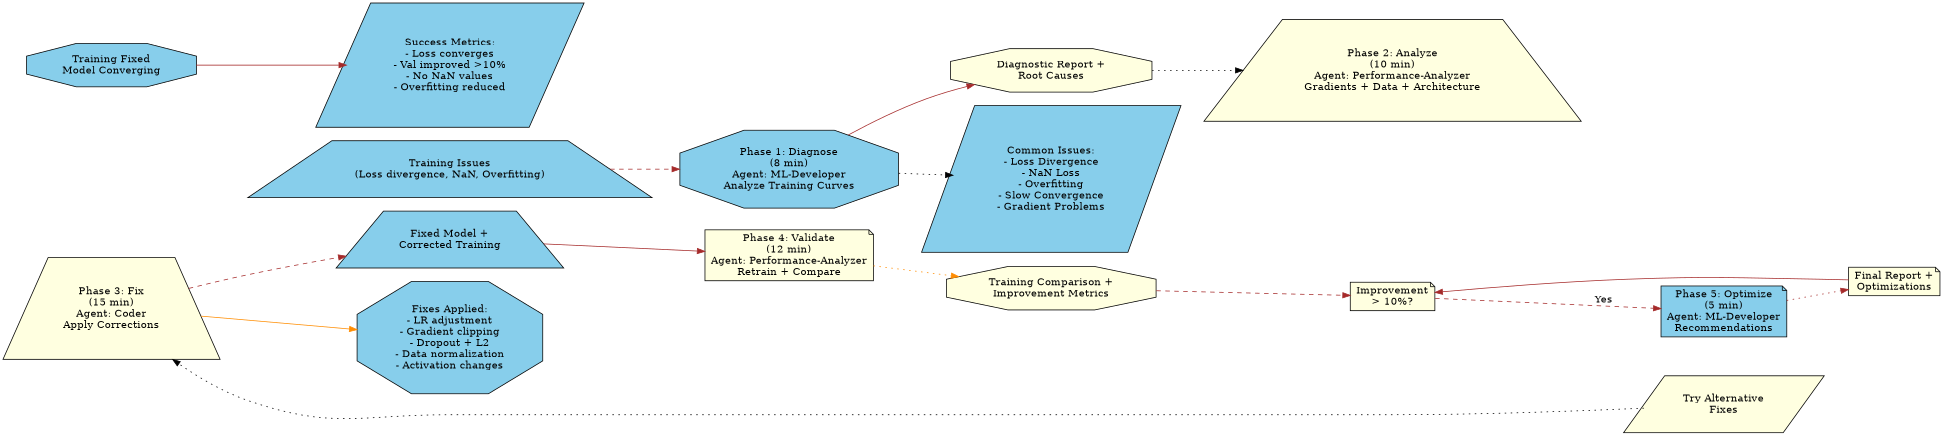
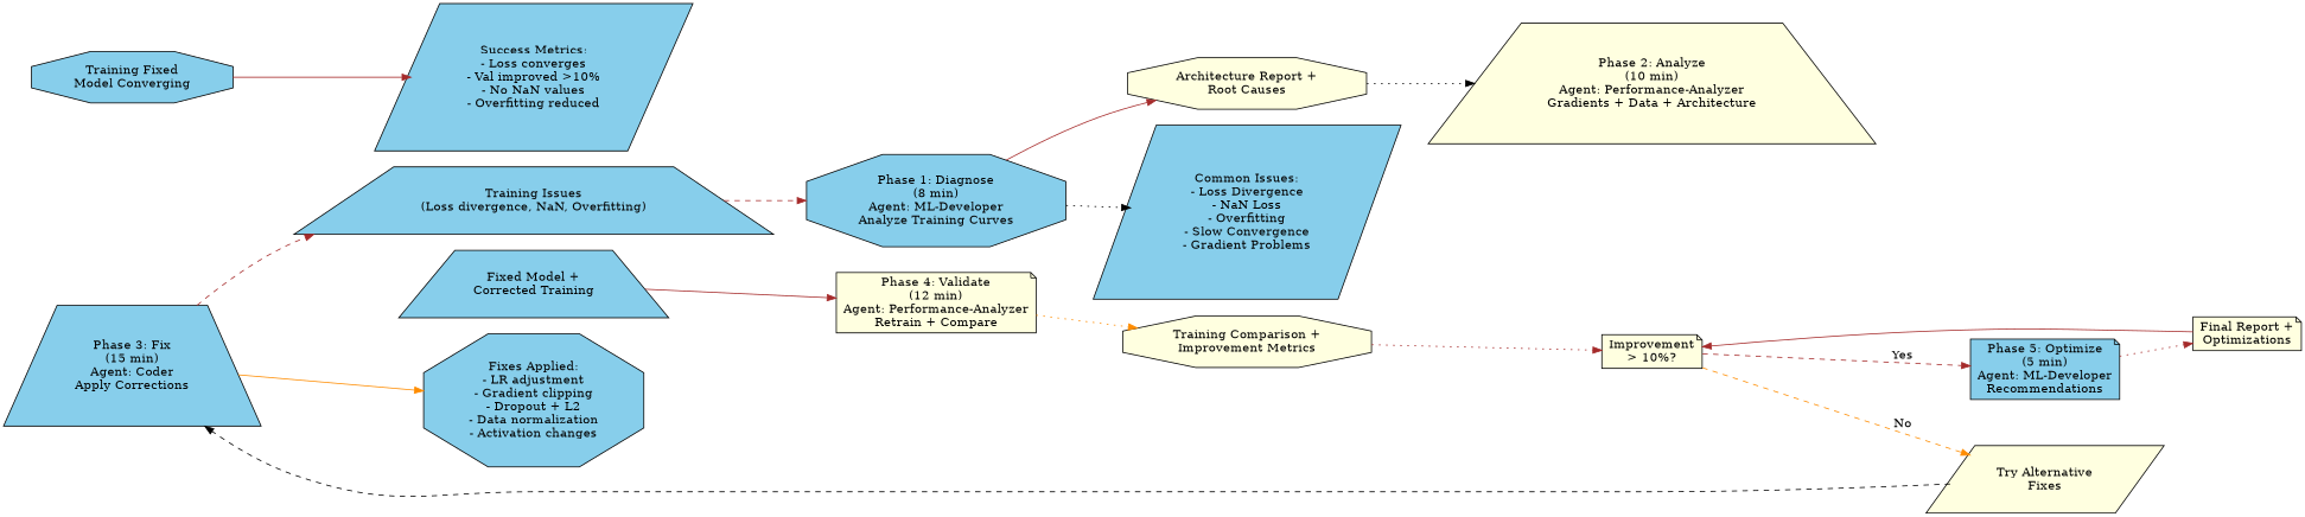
  digraph {
    rankdir=LR
    node [fillcolor=skyblue shape=octagon style=filled]
    edge [color=brown style=dashed]
    n1 [label="Training Issues\n(Loss divergence, NaN, Overfitting)" shape=trapezium]
    n2 [label="Phase 1: Diagnose\n(8 min)\nAgent: ML-Developer\nAnalyze Training Curves"]
-   n3 [fillcolor=lightyellow label="Diagnostic Report +\nRoot Causes"]
+   n3 [fillcolor=lightyellow label="Architecture Report +\nRoot Causes"]
    n4 [label="Common Issues:\n- Loss Divergence\n- NaN Loss\n- Overfitting\n- Slow Convergence\n- Gradient Problems" shape=parallelogram]
    n5 [fillcolor=lightyellow label="Phase 2: Analyze\n(10 min)\nAgent: Performance-Analyzer\nGradients + Data + Architecture" shape=trapezium]
-   n6 [fillcolor=lightyellow label="Phase 3: Fix\n(15 min)\nAgent: Coder\nApply Corrections" shape=trapezium]
+   n6 [label="Phase 3: Fix\n(15 min)\nAgent: Coder\nApply Corrections" shape=trapezium]
    n7 [label="Fixed Model +\nCorrected Training" shape=trapezium]
    n8 [label="Fixes Applied:\n- LR adjustment\n- Gradient clipping\n- Dropout + L2\n- Data normalization\n- Activation changes"]
    n9 [fillcolor=lightyellow label="Phase 4: Validate\n(12 min)\nAgent: Performance-Analyzer\nRetrain + Compare" shape=note]
    n10 [fillcolor=lightyellow label="Training Comparison +\nImprovement Metrics"]
    n11 [fillcolor=lightyellow label="Improvement\n> 10%?" shape=note]
    n12 [label="Phase 5: Optimize\n(5 min)\nAgent: ML-Developer\nRecommendations" shape=note]
    n13 [fillcolor=lightyellow label="Try Alternative\nFixes" shape=parallelogram]
    n14 [fillcolor=lightyellow label="Final Report +\nOptimizations" shape=note]
    n15 [label="Training Fixed\nModel Converging"]
    n16 [label="Success Metrics:\n- Loss converges\n- Val improved >10%\n- No NaN values\n- Overfitting reduced" shape=parallelogram]
    n1 -> n2
    n2 -> n3 [style=solid]
    n2 -> n4 [color=black style=dotted]
    n3 -> n5 [color=black style=dotted]
-   n6 -> n7
+   n6 -> n1
    n6 -> n8 [color=darkorange style=solid]
    n7 -> n9 [style=solid]
    n9 -> n10 [color=darkorange style=dotted]
-   n10 -> n11
+   n10 -> n11 [style=dotted]
    n11 -> n12 [label=Yes]
+   n11 -> n13 [color=darkorange label=No]
    n12 -> n14 [style=dotted]
-   n13 -> n6 [color=black style=dotted]
+   n13 -> n6 [color=black]
    n14 -> n11 [style=solid]
    n15 -> n16 [style=solid]
  }
